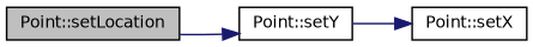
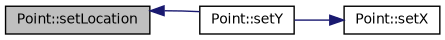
  digraph {
    rankdir=LR
    node [color=black fillcolor=white fontname=Helvetica fontsize=10 shape=record style=filled]
    edge [color=midnightblue fontname=Helvetica fontsize=10 labelfontname=Helvetica labelfontsize=10 style=solid]
    n1 [fillcolor=grey75 fontcolor=black height=0.2 label="Point::setLocation" width=0.4]
    n2 [height=0.2 label="Point::setY" width=0.4]
    n3 [height=0.2 label="Point::setX" width=0.4]
-   n1 -> n2
+   n2 -> n1
    n2 -> n3
  }
